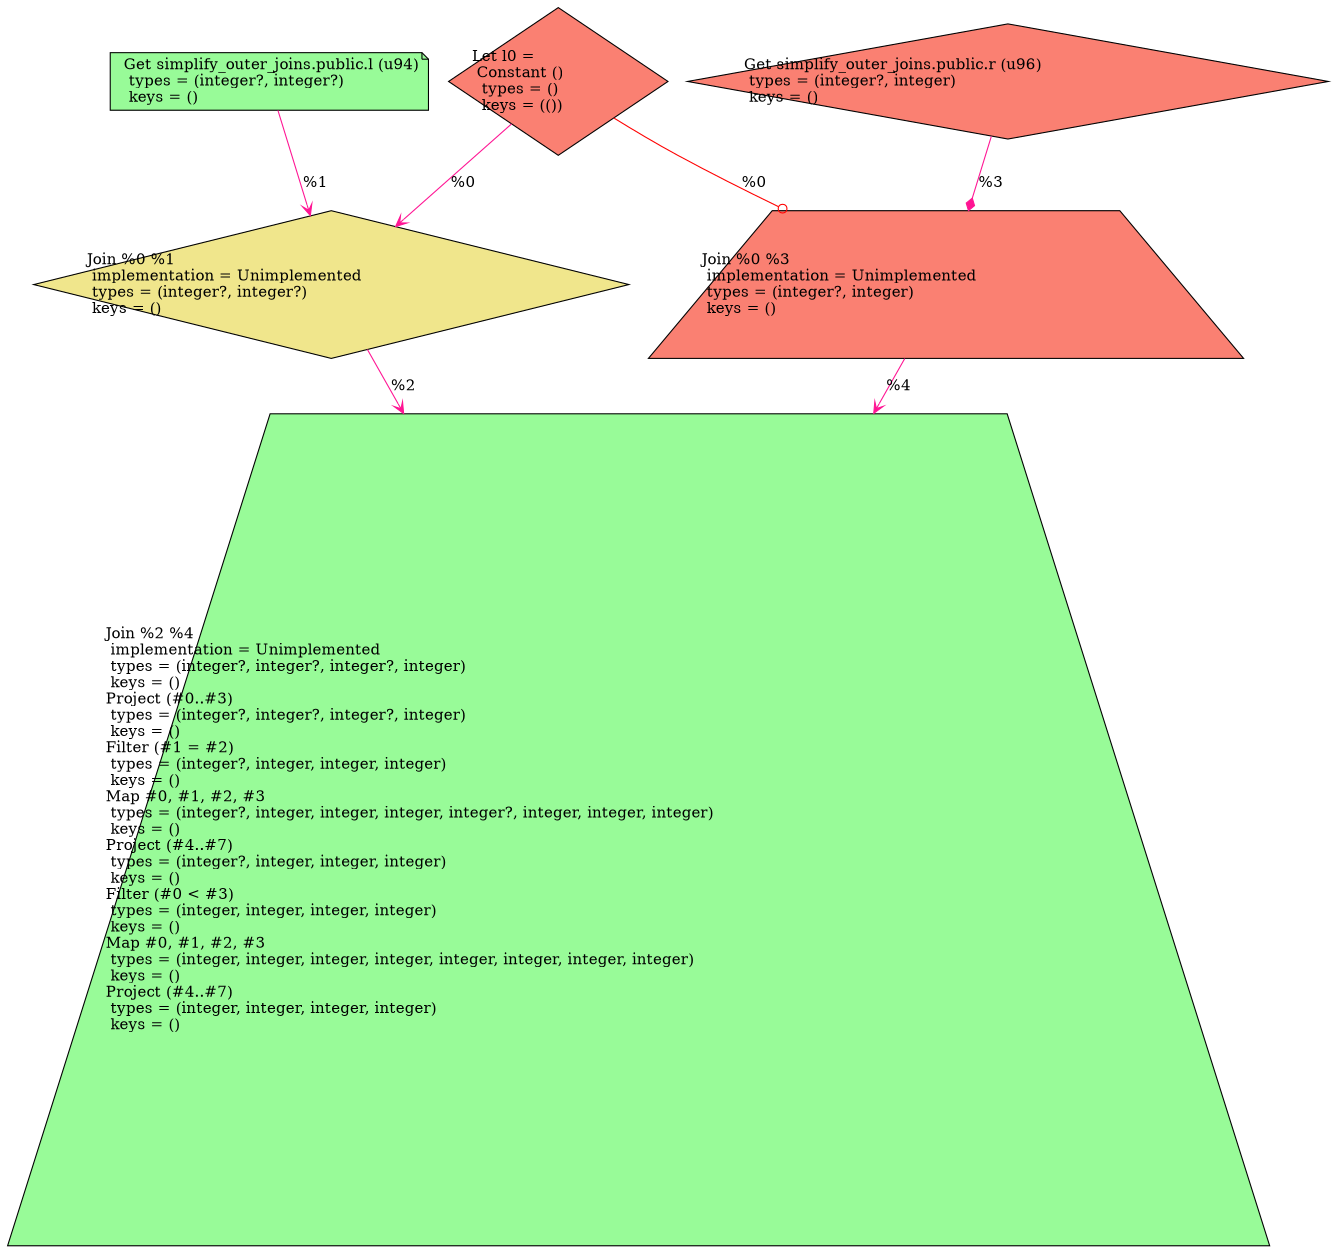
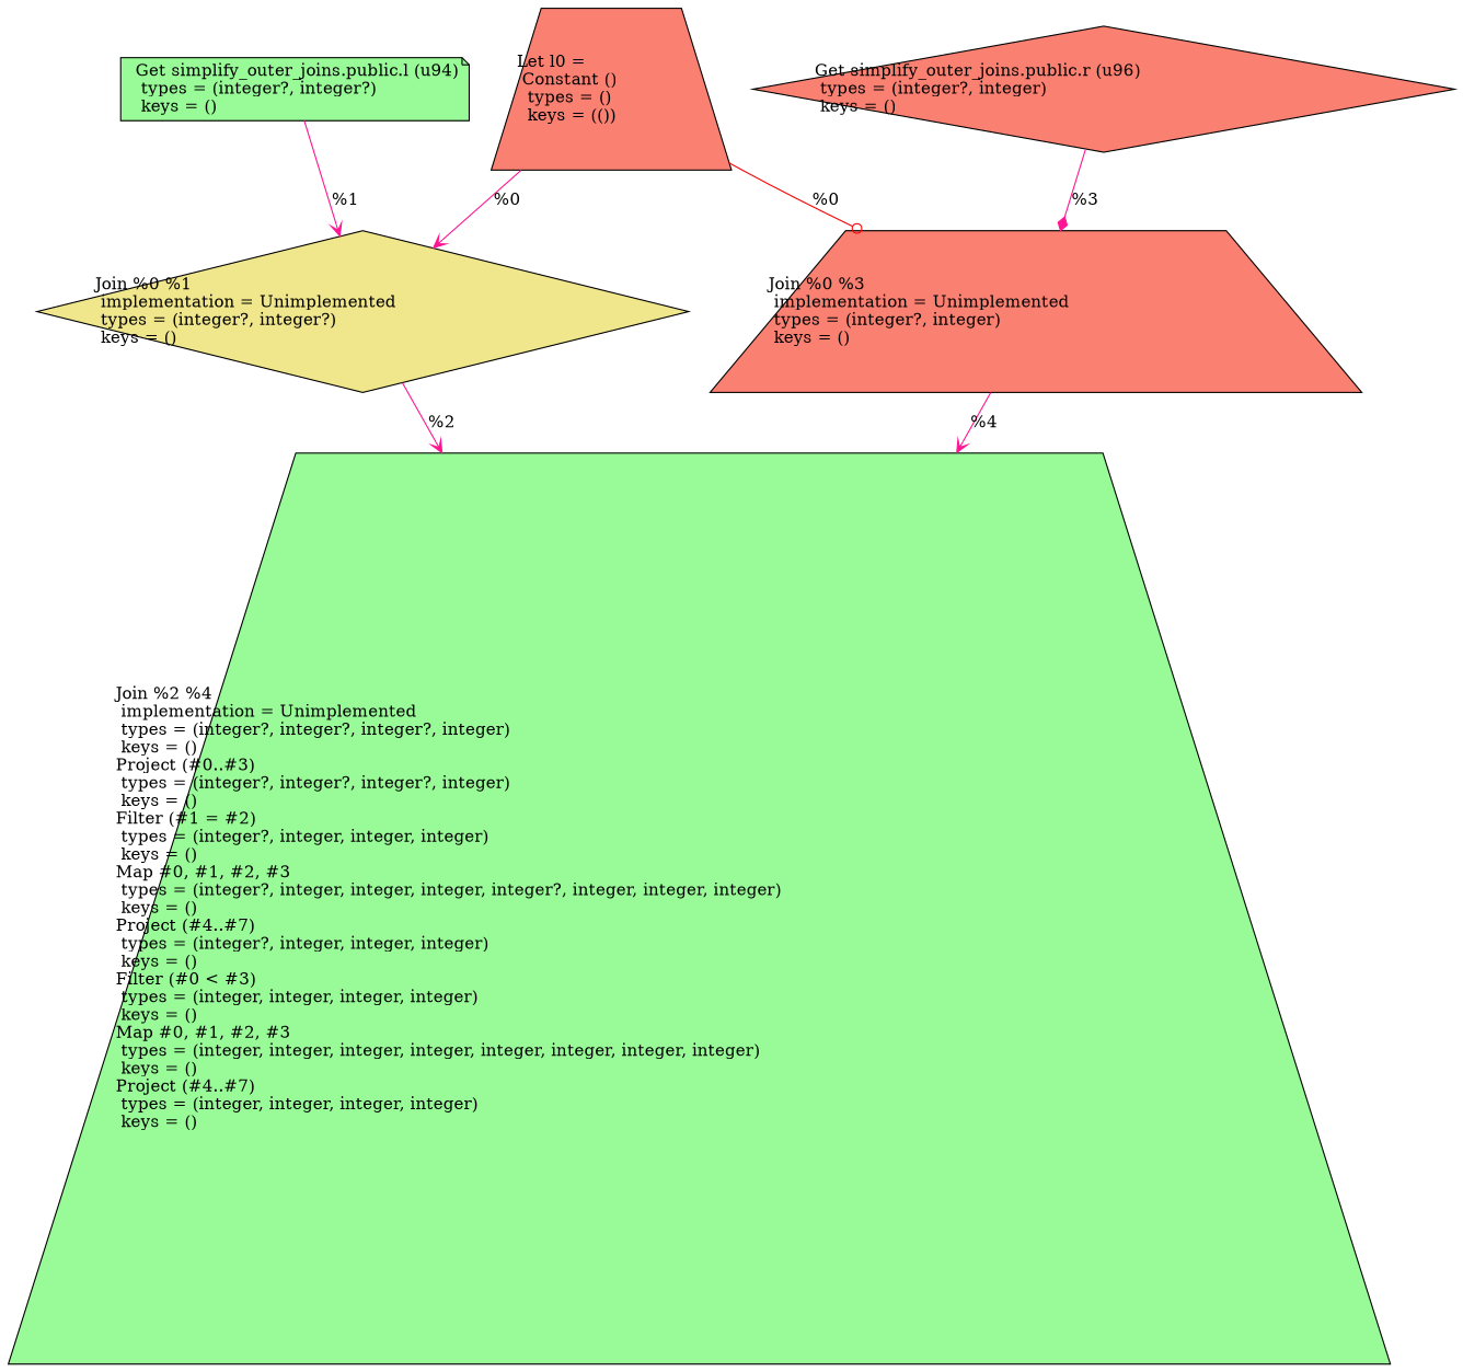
  digraph {
    node [shape=trapezium style=filled fillcolor=salmon]
    edge [color=deeppink arrowhead=vee]
-   n1 [label="Let l0 =\l Constant ()\l  types = ()\l  keys = (())\l" shape=diamond]
+   n1 [label="Let l0 =\l Constant ()\l  types = ()\l  keys = (())\l"]
    n2 [label=" Join %0 %1\l  implementation = Unimplemented\l  types = (integer?, integer?)\l  keys = ()\l" shape=diamond fillcolor=khaki]
    n3 [label=" Join %0 %3\l  implementation = Unimplemented\l  types = (integer?, integer)\l  keys = ()\l"]
    n4 [label=" Get simplify_outer_joins.public.l (u94)\l  types = (integer?, integer?)\l  keys = ()\l" shape=note fillcolor=palegreen]
    n5 [label=" Join %2 %4\l  implementation = Unimplemented\l  types = (integer?, integer?, integer?, integer)\l  keys = ()\l Project (#0..#3)\l  types = (integer?, integer?, integer?, integer)\l  keys = ()\l Filter (#1 = #2)\l  types = (integer?, integer, integer, integer)\l  keys = ()\l Map #0, #1, #2, #3\l  types = (integer?, integer, integer, integer, integer?, integer, integer, integer)\l  keys = ()\l Project (#4..#7)\l  types = (integer?, integer, integer, integer)\l  keys = ()\l Filter (#0 \< #3)\l  types = (integer, integer, integer, integer)\l  keys = ()\l Map #0, #1, #2, #3\l  types = (integer, integer, integer, integer, integer, integer, integer, integer)\l  keys = ()\l Project (#4..#7)\l  types = (integer, integer, integer, integer)\l  keys = ()\l" fillcolor=palegreen]
    n6 [label=" Get simplify_outer_joins.public.r (u96)\l  types = (integer?, integer)\l  keys = ()\l" shape=diamond]
    n1 -> n2 [label="%0\l"]
    n1 -> n3 [label="%0\l" color=red arrowhead=odot]
    n2 -> n5 [label="%2\l"]
    n3 -> n5 [label="%4\l"]
    n4 -> n2 [label="%1\l"]
    n6 -> n3 [label="%3\l" arrowhead=diamond]
  }
